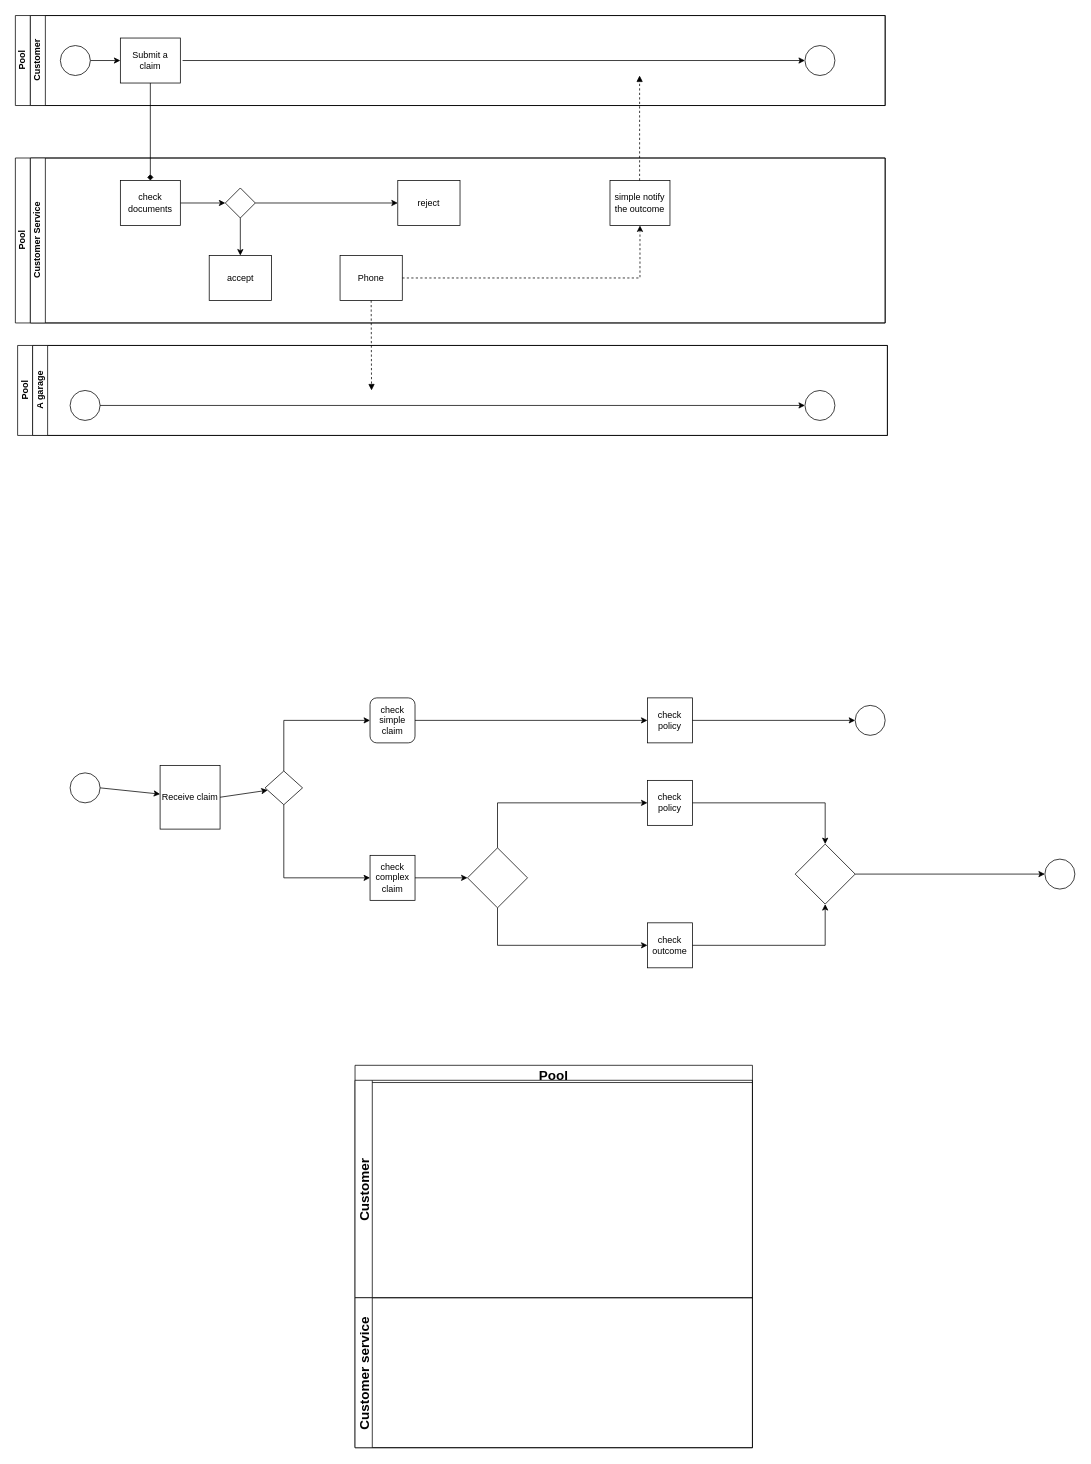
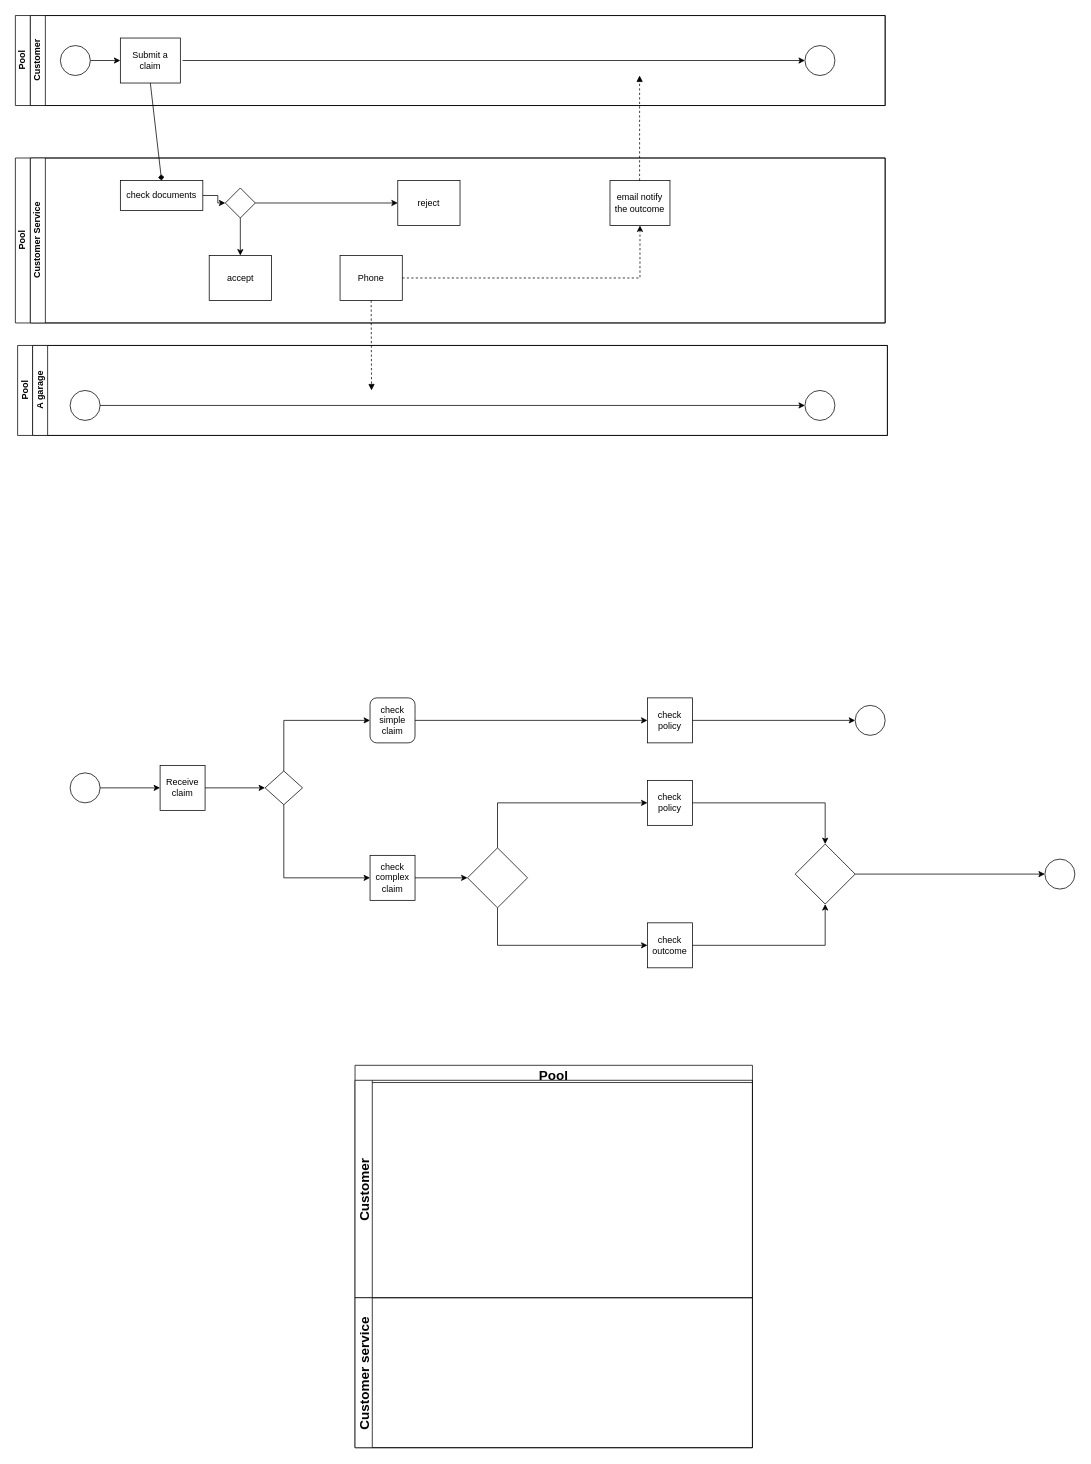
  <mxCell id="0" />
  <mxCell id="1" parent="0" />
  <mxCell id="2" value="Pool" style="swimlane;html=1;childLayout=stackLayout;resizeParent=1;resizeParentMax=0;horizontal=0;startSize=20;horizontalStack=0;" parent="1" vertex="1"><mxGeometry x="20" y="20" width="1160" height="120" as="geometry" /></mxCell>
  <mxCell id="3" style="edgeStyle=orthogonalEdgeStyle;rounded=0;orthogonalLoop=1;jettySize=auto;html=1;endArrow=classic;endFill=1;" parent="2" edge="1"><mxGeometry relative="1" as="geometry"><mxPoint x="300" y="200" as="sourcePoint" /><mxPoint x="300" y="200" as="targetPoint" /></mxGeometry></mxCell>
  <mxCell id="4" value="Customer" style="swimlane;html=1;startSize=20;horizontal=0;" parent="2" vertex="1"><mxGeometry x="20" width="1140" height="120" as="geometry" /></mxCell>
  <mxCell id="5" value="" style="edgeStyle=orthogonalEdgeStyle;rounded=0;orthogonalLoop=1;jettySize=auto;html=1;" parent="4" source="6" target="7" edge="1"><mxGeometry relative="1" as="geometry" /></mxCell>
  <mxCell id="6" value="" style="ellipse;whiteSpace=wrap;html=1;" parent="4" vertex="1"><mxGeometry x="40" y="40" width="40" height="40" as="geometry" /></mxCell>
  <mxCell id="7" value="Submit a claim" style="rounded=0;whiteSpace=wrap;html=1;fontFamily=Helvetica;fontSize=12;fontColor=#000000;align=center;" parent="4" vertex="1"><mxGeometry x="120" y="30" width="80" height="60" as="geometry" /></mxCell>
  <mxCell id="8" value="" style="ellipse;whiteSpace=wrap;html=1;" parent="4" vertex="1"><mxGeometry x="1033" y="40" width="40" height="40" as="geometry" /></mxCell>
  <mxCell id="9" value="Pool" style="swimlane;html=1;childLayout=stackLayout;resizeParent=1;resizeParentMax=0;horizontal=0;startSize=20;horizontalStack=0;" vertex="1" parent="1"><mxGeometry x="20" y="210" width="1160" height="220" as="geometry" /></mxCell>
  <mxCell id="10" value="Customer Service" style="swimlane;html=1;startSize=20;horizontal=0;" vertex="1" parent="9"><mxGeometry x="20" width="1140" height="220" as="geometry" /></mxCell>
  <mxCell id="11" value="" style="edgeStyle=orthogonalEdgeStyle;rounded=0;orthogonalLoop=1;jettySize=auto;html=1;endArrow=classic;endFill=1;" edge="1" parent="10" source="12" target="13"><mxGeometry relative="1" as="geometry" /></mxCell>
- <mxCell id="12" value="check documents" style="rounded=0;whiteSpace=wrap;html=1;fontFamily=Helvetica;fontSize=12;fontColor=#000000;align=center;" vertex="1" parent="10"><mxGeometry x="120" y="30" width="80" height="60" as="geometry" /></mxCell>
+ <mxCell id="12" value="check documents" style="rounded=0;whiteSpace=wrap;html=1;fontFamily=Helvetica;fontSize=12;fontColor=#000000;align=center;" vertex="1" parent="10"><mxGeometry x="120" y="30" width="110" height="40" as="geometry" /></mxCell>
  <mxCell id="13" value="" style="rhombus;whiteSpace=wrap;html=1;fontFamily=Helvetica;fontSize=12;fontColor=#000000;align=center;" vertex="1" parent="10"><mxGeometry x="260" y="40" width="40" height="40" as="geometry" /></mxCell>
- <mxCell id="14" value="simple notify the outcome" style="rounded=0;whiteSpace=wrap;html=1;fontFamily=Helvetica;fontSize=12;fontColor=#000000;align=center;" parent="10" vertex="1"><mxGeometry x="773" y="30" width="80" height="60" as="geometry" /></mxCell>
+ <mxCell id="14" value="email notify the outcome" style="rounded=0;whiteSpace=wrap;html=1;fontFamily=Helvetica;fontSize=12;fontColor=#000000;align=center;" parent="10" vertex="1"><mxGeometry x="773" y="30" width="80" height="60" as="geometry" /></mxCell>
  <mxCell id="15" value="reject" style="rounded=0;whiteSpace=wrap;html=1;fontFamily=Helvetica;fontSize=12;fontColor=#000000;align=center;" vertex="1" parent="10"><mxGeometry x="490" y="30" width="83" height="60" as="geometry" /></mxCell>
  <mxCell id="16" value="" style="endArrow=classic;html=1;rounded=0;exitX=1;exitY=0.5;exitDx=0;exitDy=0;entryX=0;entryY=0.5;entryDx=0;entryDy=0;" edge="1" parent="10" source="13" target="15"><mxGeometry width="50" height="50" relative="1" as="geometry"><mxPoint x="453" y="25" as="sourcePoint" /><mxPoint x="453" y="85" as="targetPoint" /></mxGeometry></mxCell>
  <mxCell id="17" value="accept" style="rounded=0;whiteSpace=wrap;html=1;fontFamily=Helvetica;fontSize=12;fontColor=#000000;align=center;" vertex="1" parent="10"><mxGeometry x="238.5" y="130" width="83" height="60" as="geometry" /></mxCell>
  <mxCell id="18" value="" style="endArrow=classic;html=1;rounded=0;exitX=0.5;exitY=1;exitDx=0;exitDy=0;entryX=0.5;entryY=0;entryDx=0;entryDy=0;entryPerimeter=0;" edge="1" parent="10" source="13" target="17"><mxGeometry width="50" height="50" relative="1" as="geometry"><mxPoint x="453" y="110" as="sourcePoint" /><mxPoint x="280" y="120" as="targetPoint" /></mxGeometry></mxCell>
  <mxCell id="19" value="Phone" style="rounded=0;whiteSpace=wrap;html=1;fontFamily=Helvetica;fontSize=12;fontColor=#000000;align=center;" vertex="1" parent="10"><mxGeometry x="413" y="130" width="83" height="60" as="geometry" /></mxCell>
  <mxCell id="20" value="" style="endArrow=classic;html=1;rounded=0;exitX=1;exitY=0.5;exitDx=0;exitDy=0;entryX=0.5;entryY=1;entryDx=0;entryDy=0;dashed=1;" edge="1" parent="10" source="19" target="14"><mxGeometry width="50" height="50" relative="1" as="geometry"><mxPoint x="543" y="170" as="sourcePoint" /><mxPoint x="743" y="170" as="targetPoint" /><Array as="points"><mxPoint x="813" y="160" /></Array></mxGeometry></mxCell>
  <mxCell id="21" value="Pool" style="swimlane;html=1;childLayout=stackLayout;resizeParent=1;resizeParentMax=0;horizontal=0;startSize=20;horizontalStack=0;" vertex="1" parent="1"><mxGeometry x="23" y="460" width="1160" height="120" as="geometry" /></mxCell>
  <mxCell id="22" value="" style="edgeStyle=orthogonalEdgeStyle;rounded=0;orthogonalLoop=1;jettySize=auto;html=1;dashed=1;endArrow=none;endFill=0;" edge="1" parent="21"><mxGeometry relative="1" as="geometry"><mxPoint x="180" y="90" as="sourcePoint" /><mxPoint x="180" y="90" as="targetPoint" /></mxGeometry></mxCell>
  <mxCell id="23" value="A garage" style="swimlane;html=1;startSize=20;horizontal=0;" vertex="1" parent="21"><mxGeometry x="20" width="1140" height="120" as="geometry"><mxRectangle x="20" y="240" width="430" height="20" as="alternateBounds" /></mxGeometry></mxCell>
  <mxCell id="24" value="" style="ellipse;whiteSpace=wrap;html=1;" vertex="1" parent="23"><mxGeometry x="50" y="60" width="40" height="40" as="geometry" /></mxCell>
  <mxCell id="25" value="" style="ellipse;whiteSpace=wrap;html=1;" vertex="1" parent="23"><mxGeometry x="1030" y="60" width="40" height="40" as="geometry" /></mxCell>
  <mxCell id="26" value="" style="edgeStyle=orthogonalEdgeStyle;rounded=0;orthogonalLoop=1;jettySize=auto;html=1;endArrow=classic;endFill=1;exitX=1;exitY=0.5;exitDx=0;exitDy=0;entryX=0;entryY=0.5;entryDx=0;entryDy=0;" edge="1" parent="23" source="24" target="25"><mxGeometry relative="1" as="geometry"><mxPoint x="207" y="-180" as="sourcePoint" /><mxPoint x="267" y="-180" as="targetPoint" /></mxGeometry></mxCell>
  <mxCell id="27" value="" style="endArrow=diamond;html=1;rounded=0;exitX=0.5;exitY=1;exitDx=0;exitDy=0;entryX=0.5;entryY=0;entryDx=0;entryDy=0;" edge="1" parent="1" source="7" target="12"><mxGeometry width="50" height="50" relative="1" as="geometry"><mxPoint x="493" y="320" as="sourcePoint" /><mxPoint x="543" y="270" as="targetPoint" /></mxGeometry></mxCell>
  <mxCell id="28" value="" style="endArrow=classic;html=1;rounded=0;entryX=0;entryY=0.5;entryDx=0;entryDy=0;" edge="1" parent="1" target="8"><mxGeometry width="50" height="50" relative="1" as="geometry"><mxPoint x="243" y="80" as="sourcePoint" /><mxPoint x="543" y="260" as="targetPoint" /></mxGeometry></mxCell>
  <mxCell id="29" value="" style="html=1;verticalAlign=bottom;labelBackgroundColor=none;endArrow=block;endFill=1;dashed=1;rounded=0;" edge="1" parent="1"><mxGeometry width="160" relative="1" as="geometry"><mxPoint x="852.5" y="240" as="sourcePoint" /><mxPoint x="852.5" y="100" as="targetPoint" /></mxGeometry></mxCell>
  <mxCell id="30" value="" style="html=1;verticalAlign=bottom;labelBackgroundColor=none;endArrow=block;endFill=1;dashed=1;rounded=0;exitX=0.5;exitY=1;exitDx=0;exitDy=0;" edge="1" parent="1" source="19"><mxGeometry width="160" relative="1" as="geometry"><mxPoint x="862.5" y="250" as="sourcePoint" /><mxPoint x="495" y="520" as="targetPoint" /></mxGeometry></mxCell>
  <mxCell id="31" value="" style="ellipse;whiteSpace=wrap;html=1;" vertex="1" parent="1"><mxGeometry x="93" y="1030" width="40" height="40" as="geometry" /></mxCell>
  <mxCell id="32" value="" style="endArrow=classic;html=1;rounded=0;exitX=1;exitY=0.5;exitDx=0;exitDy=0;" edge="1" parent="1" source="31" target="33"><mxGeometry width="50" height="50" relative="1" as="geometry"><mxPoint x="433" y="1140" as="sourcePoint" /><mxPoint x="233" y="1050" as="targetPoint" /></mxGeometry></mxCell>
- <mxCell id="33" value="Receive claim" style="whiteSpace=wrap;html=1;aspect=fixed;" vertex="1" parent="1"><mxGeometry x="213" y="1020" width="80" height="85" as="geometry" /></mxCell>
+ <mxCell id="33" value="Receive claim" style="whiteSpace=wrap;html=1;aspect=fixed;" vertex="1" parent="1"><mxGeometry x="213" y="1020" width="60" height="60" as="geometry" /></mxCell>
  <mxCell id="34" value="" style="rhombus;fontSize=18;" vertex="1" parent="1"><mxGeometry x="353" y="1027.5" width="50" height="45" as="geometry" /></mxCell>
  <mxCell id="35" value="" style="endArrow=classic;html=1;rounded=0;exitX=1;exitY=0.5;exitDx=0;exitDy=0;" edge="1" parent="1" source="33" target="34"><mxGeometry width="50" height="50" relative="1" as="geometry"><mxPoint x="143" y="1060" as="sourcePoint" /><mxPoint x="223" y="1060" as="targetPoint" /></mxGeometry></mxCell>
  <mxCell id="36" value="check complex claim" style="whiteSpace=wrap;html=1;aspect=fixed;" vertex="1" parent="1"><mxGeometry x="493" y="1140" width="60" height="60" as="geometry" /></mxCell>
  <mxCell id="37" value="check simple claim" style="whiteSpace=wrap;html=1;aspect=fixed;rounded=1;" vertex="1" parent="1"><mxGeometry x="493" y="930" width="60" height="60" as="geometry" /></mxCell>
  <mxCell id="38" value="" style="endArrow=classic;html=1;rounded=0;exitX=0.5;exitY=0;exitDx=0;exitDy=0;entryX=0;entryY=0.5;entryDx=0;entryDy=0;" edge="1" parent="1" source="34" target="37"><mxGeometry width="50" height="50" relative="1" as="geometry"><mxPoint x="283" y="1060" as="sourcePoint" /><mxPoint x="363.644" y="1058.08" as="targetPoint" /><Array as="points"><mxPoint x="378" y="960" /></Array></mxGeometry></mxCell>
  <mxCell id="39" value="" style="endArrow=classic;html=1;rounded=0;exitX=0.5;exitY=1;exitDx=0;exitDy=0;entryX=0;entryY=0.5;entryDx=0;entryDy=0;" edge="1" parent="1" source="34" target="36"><mxGeometry width="50" height="50" relative="1" as="geometry"><mxPoint x="388" y="1037.5" as="sourcePoint" /><mxPoint x="503" y="970" as="targetPoint" /><Array as="points"><mxPoint x="378" y="1170" /></Array></mxGeometry></mxCell>
  <mxCell id="40" value="check policy" style="whiteSpace=wrap;html=1;aspect=fixed;" vertex="1" parent="1"><mxGeometry x="863" y="930" width="60" height="60" as="geometry" /></mxCell>
  <mxCell id="41" value="" style="ellipse;whiteSpace=wrap;html=1;" vertex="1" parent="1"><mxGeometry x="1393" y="1145" width="40" height="40" as="geometry" /></mxCell>
  <mxCell id="42" value="" style="endArrow=classic;html=1;rounded=0;exitX=1;exitY=0.5;exitDx=0;exitDy=0;entryX=0;entryY=0.5;entryDx=0;entryDy=0;" edge="1" parent="1" source="55" target="41"><mxGeometry width="50" height="50" relative="1" as="geometry"><mxPoint x="1134" y="1170" as="sourcePoint" /><mxPoint x="953" y="1090" as="targetPoint" /></mxGeometry></mxCell>
  <mxCell id="43" value="check outcome" style="whiteSpace=wrap;html=1;aspect=fixed;" vertex="1" parent="1"><mxGeometry x="863" y="1230" width="60" height="60" as="geometry" /></mxCell>
  <mxCell id="44" value="" style="endArrow=classic;html=1;rounded=0;exitX=1;exitY=0.5;exitDx=0;exitDy=0;entryX=0;entryY=0.5;entryDx=0;entryDy=0;" edge="1" parent="1" source="37" target="40"><mxGeometry width="50" height="50" relative="1" as="geometry"><mxPoint x="883" y="1075" as="sourcePoint" /><mxPoint x="973" y="1075" as="targetPoint" /></mxGeometry></mxCell>
  <mxCell id="45" value="" style="endArrow=classic;html=1;rounded=0;exitX=0.5;exitY=0;exitDx=0;exitDy=0;entryX=0;entryY=0.5;entryDx=0;entryDy=0;" edge="1" parent="1" source="51" target="49"><mxGeometry width="50" height="50" relative="1" as="geometry"><mxPoint x="893" y="1085" as="sourcePoint" /><mxPoint x="660" y="1110" as="targetPoint" /><Array as="points"><mxPoint x="663" y="1070" /></Array></mxGeometry></mxCell>
  <mxCell id="46" value="Pool" style="swimlane;fontSize=18;" vertex="1" parent="1"><mxGeometry x="473" y="1420" width="530" height="510" as="geometry" /></mxCell>
  <mxCell id="47" value="Customer" style="swimlane;horizontal=0;fontSize=18;" vertex="1" parent="46"><mxGeometry y="20" width="530" height="290" as="geometry" /></mxCell>
  <mxCell id="48" value="Customer service" style="swimlane;horizontal=0;fontSize=18;" vertex="1" parent="47"><mxGeometry y="290" width="530" height="200" as="geometry" /></mxCell>
  <mxCell id="49" value="check policy" style="whiteSpace=wrap;html=1;aspect=fixed;" vertex="1" parent="1"><mxGeometry x="863" y="1040" width="60" height="60" as="geometry" /></mxCell>
  <mxCell id="50" value="" style="endArrow=classic;html=1;rounded=0;exitX=0.5;exitY=1;exitDx=0;exitDy=0;entryX=0;entryY=0.5;entryDx=0;entryDy=0;" edge="1" parent="1" source="51" target="43"><mxGeometry width="50" height="50" relative="1" as="geometry"><mxPoint x="283" y="1060" as="sourcePoint" /><mxPoint x="363" y="1060" as="targetPoint" /><Array as="points"><mxPoint x="663" y="1260" /></Array></mxGeometry></mxCell>
  <mxCell id="51" value="" style="rhombus;whiteSpace=wrap;html=1;fontSize=18;" vertex="1" parent="1"><mxGeometry x="623" y="1130" width="80" height="80" as="geometry" /></mxCell>
  <mxCell id="52" value="" style="endArrow=classic;html=1;rounded=0;fontSize=18;exitX=1;exitY=0.5;exitDx=0;exitDy=0;entryX=0;entryY=0.5;entryDx=0;entryDy=0;" edge="1" parent="1" source="36" target="51"><mxGeometry width="50" height="50" relative="1" as="geometry"><mxPoint x="513" y="1070" as="sourcePoint" /><mxPoint x="563" y="1020" as="targetPoint" /></mxGeometry></mxCell>
  <mxCell id="53" value="" style="ellipse;whiteSpace=wrap;html=1;" vertex="1" parent="1"><mxGeometry x="1140" y="940" width="40" height="40" as="geometry" /></mxCell>
  <mxCell id="54" value="" style="endArrow=classic;html=1;rounded=0;exitX=1;exitY=0.5;exitDx=0;exitDy=0;entryX=0;entryY=0.5;entryDx=0;entryDy=0;" edge="1" parent="1" source="40" target="53"><mxGeometry width="50" height="50" relative="1" as="geometry"><mxPoint x="1213" y="1155" as="sourcePoint" /><mxPoint x="1403" y="1155" as="targetPoint" /></mxGeometry></mxCell>
  <mxCell id="55" value="" style="rhombus;whiteSpace=wrap;html=1;fontSize=18;" vertex="1" parent="1"><mxGeometry x="1060" y="1125" width="80" height="80" as="geometry" /></mxCell>
  <mxCell id="56" value="" style="endArrow=classic;html=1;rounded=0;fontSize=18;exitX=1;exitY=0.5;exitDx=0;exitDy=0;entryX=0.5;entryY=0;entryDx=0;entryDy=0;" edge="1" parent="1" source="49" target="55"><mxGeometry width="50" height="50" relative="1" as="geometry"><mxPoint x="943" y="1070" as="sourcePoint" /><mxPoint x="993" y="1020" as="targetPoint" /><Array as="points"><mxPoint x="1100" y="1070" /></Array></mxGeometry></mxCell>
  <mxCell id="57" value="" style="endArrow=classic;html=1;rounded=0;exitX=1;exitY=0.5;exitDx=0;exitDy=0;entryX=0.5;entryY=1;entryDx=0;entryDy=0;" edge="1" parent="1" source="43" target="55"><mxGeometry width="50" height="50" relative="1" as="geometry"><mxPoint x="953" y="1220" as="sourcePoint" /><mxPoint x="1153" y="1270" as="targetPoint" /><Array as="points"><mxPoint x="1100" y="1260" /></Array></mxGeometry></mxCell>
